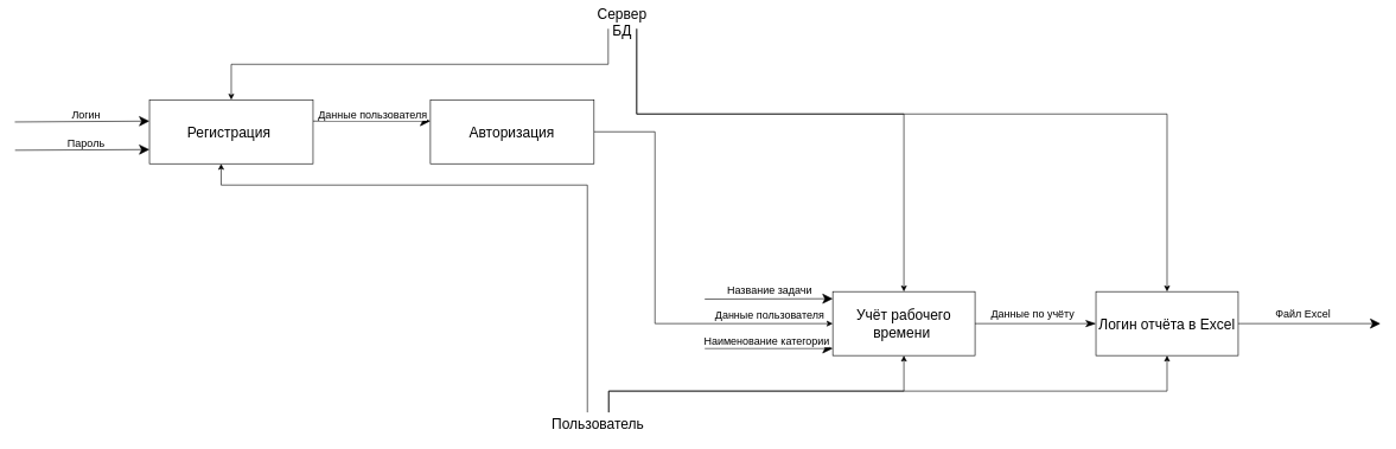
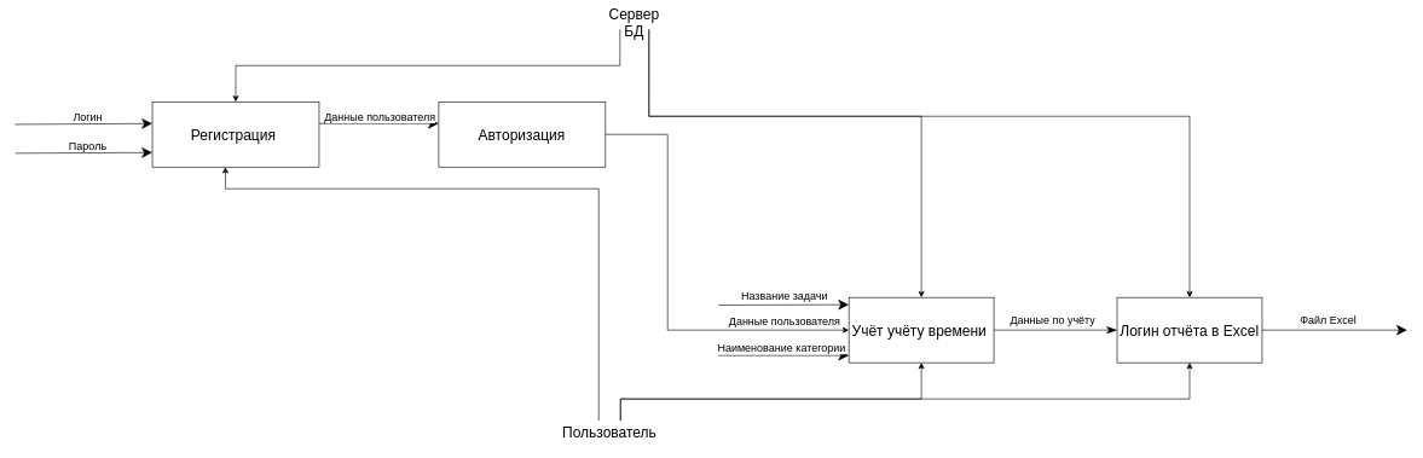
  <mxCell id="0" />
  <mxCell id="1" parent="0" />
  <mxCell id="2" value="" style="endArrow=classic;endFill=1;endSize=12;html=1;rounded=0;entryX=-0.003;entryY=0.388;entryDx=0;entryDy=0;entryPerimeter=0;" edge="1" parent="1"><mxGeometry width="160" relative="1" as="geometry"><mxPoint x="20" y="171.2" as="sourcePoint" /><mxPoint x="209.31" y="170" as="targetPoint" /></mxGeometry></mxCell>
  <mxCell id="3" value="&lt;font style=&quot;font-size: 15px;&quot;&gt;Логин&lt;/font&gt;" style="edgeLabel;html=1;align=center;verticalAlign=middle;resizable=0;points=[];" vertex="1" connectable="0" parent="2"><mxGeometry x="0.063" y="5" relative="1" as="geometry"><mxPoint x="-1" y="-6" as="offset" /></mxGeometry></mxCell>
  <mxCell id="4" value="" style="endArrow=classic;endFill=1;endSize=12;html=1;rounded=0;entryX=-0.003;entryY=0.388;entryDx=0;entryDy=0;entryPerimeter=0;" edge="1" parent="1"><mxGeometry width="160" relative="1" as="geometry"><mxPoint x="20.31" y="211" as="sourcePoint" /><mxPoint x="209.31" y="210" as="targetPoint" /></mxGeometry></mxCell>
  <mxCell id="5" value="&lt;font style=&quot;font-size: 15px;&quot;&gt;Пароль&lt;/font&gt;" style="edgeLabel;html=1;align=center;verticalAlign=middle;resizable=0;points=[];" vertex="1" connectable="0" parent="4"><mxGeometry x="-0.03" y="4" relative="1" as="geometry"><mxPoint x="7" y="-7" as="offset" /></mxGeometry></mxCell>
  <mxCell id="6" style="edgeStyle=orthogonalEdgeStyle;rounded=0;orthogonalLoop=1;jettySize=auto;html=1;exitX=1;exitY=0.5;exitDx=0;exitDy=0;entryX=0;entryY=0.5;entryDx=0;entryDy=0;" edge="1" parent="1" source="8" target="11"><mxGeometry relative="1" as="geometry"><Array as="points"><mxPoint x="920" y="185" /><mxPoint x="920" y="455" /></Array></mxGeometry></mxCell>
  <mxCell id="7" value="&lt;font style=&quot;font-size: 15px;&quot;&gt;Данные пользователя&lt;/font&gt;" style="edgeLabel;html=1;align=center;verticalAlign=middle;resizable=0;points=[];" vertex="1" connectable="0" parent="6"><mxGeometry x="0.708" relative="1" as="geometry"><mxPoint x="-1" y="-13" as="offset" /></mxGeometry></mxCell>
  <mxCell id="8" value="&lt;font style=&quot;font-size: 20px;&quot;&gt;Авторизация&lt;/font&gt;" style="html=1;whiteSpace=wrap;" vertex="1" parent="1"><mxGeometry x="604.31" y="140" width="230" height="90" as="geometry" /></mxCell>
  <mxCell id="9" value="" style="endArrow=classic;endFill=1;endSize=12;html=1;rounded=0;entryX=0;entryY=0.5;entryDx=0;entryDy=0;exitX=1;exitY=0.5;exitDx=0;exitDy=0;" edge="1" parent="1"><mxGeometry width="160" relative="1" as="geometry"><mxPoint x="439.31" y="170" as="sourcePoint" /><mxPoint x="604.31" y="170" as="targetPoint" /></mxGeometry></mxCell>
  <mxCell id="10" value="&lt;font style=&quot;font-size: 15px;&quot;&gt;Данные пользователя&lt;/font&gt;" style="edgeLabel;html=1;align=center;verticalAlign=middle;resizable=0;points=[];" vertex="1" connectable="0" parent="9"><mxGeometry x="-0.252" y="-1" relative="1" as="geometry"><mxPoint x="21" y="-12" as="offset" /></mxGeometry></mxCell>
- <mxCell id="11" value="&lt;font style=&quot;font-size: 20px;&quot;&gt;Учёт рабочего времени&amp;nbsp;&lt;/font&gt;" style="html=1;whiteSpace=wrap;" vertex="1" parent="1"><mxGeometry x="1170" y="410" width="200" height="90" as="geometry" /></mxCell>
+ <mxCell id="11" value="&lt;font style=&quot;font-size: 20px;&quot;&gt;Учёт учёту времени&amp;nbsp;&lt;/font&gt;" style="html=1;whiteSpace=wrap;" vertex="1" parent="1"><mxGeometry x="1170" y="410" width="200" height="90" as="geometry" /></mxCell>
  <mxCell id="12" value="" style="endArrow=classic;endFill=1;endSize=12;html=1;rounded=0;entryX=0;entryY=0.25;entryDx=0;entryDy=0;" edge="1" parent="1"><mxGeometry width="160" relative="1" as="geometry"><mxPoint x="990" y="420.5" as="sourcePoint" /><mxPoint x="1170" y="420" as="targetPoint" /></mxGeometry></mxCell>
  <mxCell id="13" value="&lt;font style=&quot;font-size: 15px;&quot;&gt;Название задачи&lt;/font&gt;" style="edgeLabel;html=1;align=center;verticalAlign=middle;resizable=0;points=[];" vertex="1" connectable="0" parent="12"><mxGeometry x="-0.413" y="-3" relative="1" as="geometry"><mxPoint x="37" y="-16" as="offset" /></mxGeometry></mxCell>
  <mxCell id="14" value="" style="endArrow=classic;endFill=1;endSize=12;html=1;rounded=0;entryX=0;entryY=0.5;entryDx=0;entryDy=0;" edge="1" parent="1"><mxGeometry width="160" relative="1" as="geometry"><mxPoint x="990" y="490" as="sourcePoint" /><mxPoint x="1170" y="490" as="targetPoint" /></mxGeometry></mxCell>
  <mxCell id="15" value="&lt;font style=&quot;font-size: 15px;&quot;&gt;Наименование категории&lt;/font&gt;" style="edgeLabel;html=1;align=center;verticalAlign=middle;resizable=0;points=[];" vertex="1" connectable="0" parent="14"><mxGeometry x="-0.139" y="-1" relative="1" as="geometry"><mxPoint x="9" y="-13" as="offset" /></mxGeometry></mxCell>
  <mxCell id="16" value="" style="endArrow=classicThin;endFill=1;endSize=12;html=1;rounded=0;exitX=1;exitY=0.5;exitDx=0;exitDy=0;entryX=0;entryY=0.5;entryDx=0;entryDy=0;" edge="1" parent="1" source="11" target="18"><mxGeometry width="160" relative="1" as="geometry"><mxPoint x="1375" y="454.68" as="sourcePoint" /><mxPoint x="1535" y="454.68" as="targetPoint" /></mxGeometry></mxCell>
  <mxCell id="17" value="&lt;font style=&quot;font-size: 15px;&quot;&gt;Данные по учёту&lt;/font&gt;" style="edgeLabel;html=1;align=center;verticalAlign=middle;resizable=0;points=[];" vertex="1" connectable="0" parent="16"><mxGeometry x="-0.34" relative="1" as="geometry"><mxPoint x="24" y="-15" as="offset" /></mxGeometry></mxCell>
  <mxCell id="18" value="&lt;font style=&quot;font-size: 20px;&quot;&gt;Логин отчёта в Excel&lt;/font&gt;" style="html=1;whiteSpace=wrap;" vertex="1" parent="1"><mxGeometry x="1540" y="410" width="200" height="90" as="geometry" /></mxCell>
  <mxCell id="19" value="" style="endArrow=classic;endFill=1;endSize=12;html=1;rounded=0;exitX=1;exitY=0.5;exitDx=0;exitDy=0;" edge="1" parent="1" source="18"><mxGeometry width="160" relative="1" as="geometry"><mxPoint x="1800" y="450" as="sourcePoint" /><mxPoint x="1940" y="455" as="targetPoint" /></mxGeometry></mxCell>
  <mxCell id="20" value="&lt;font style=&quot;font-size: 15px;&quot;&gt;Файл Excel&lt;/font&gt;" style="edgeLabel;html=1;align=center;verticalAlign=middle;resizable=0;points=[];" vertex="1" connectable="0" parent="19"><mxGeometry x="-0.092" relative="1" as="geometry"><mxPoint x="-1" y="-15" as="offset" /></mxGeometry></mxCell>
  <mxCell id="21" value="&lt;font style=&quot;font-size: 20px;&quot;&gt;Регистрация&amp;nbsp;&lt;/font&gt;" style="html=1;whiteSpace=wrap;" vertex="1" parent="1"><mxGeometry x="209.31" y="140" width="230" height="90" as="geometry" /></mxCell>
  <mxCell id="22" style="edgeStyle=orthogonalEdgeStyle;rounded=0;orthogonalLoop=1;jettySize=auto;html=1;entryX=0.5;entryY=0;entryDx=0;entryDy=0;exitX=0.25;exitY=1;exitDx=0;exitDy=0;" edge="1" parent="1" source="25" target="21"><mxGeometry relative="1" as="geometry"><mxPoint x="770" y="70" as="sourcePoint" /></mxGeometry></mxCell>
  <mxCell id="23" style="edgeStyle=orthogonalEdgeStyle;rounded=0;orthogonalLoop=1;jettySize=auto;html=1;exitX=0.75;exitY=1;exitDx=0;exitDy=0;entryX=0.5;entryY=0;entryDx=0;entryDy=0;" edge="1" parent="1" source="25" target="11"><mxGeometry relative="1" as="geometry"><Array as="points"><mxPoint x="894" y="160" /><mxPoint x="1270" y="160" /></Array></mxGeometry></mxCell>
  <mxCell id="24" style="edgeStyle=orthogonalEdgeStyle;rounded=0;orthogonalLoop=1;jettySize=auto;html=1;exitX=0.75;exitY=1;exitDx=0;exitDy=0;entryX=0.5;entryY=0;entryDx=0;entryDy=0;" edge="1" parent="1" source="25" target="18"><mxGeometry relative="1" as="geometry"><Array as="points"><mxPoint x="894" y="160" /><mxPoint x="1640" y="160" /></Array></mxGeometry></mxCell>
  <mxCell id="25" value="&lt;font style=&quot;font-size: 20px;&quot;&gt;Сервер БД&lt;/font&gt;" style="text;html=1;strokeColor=none;fillColor=none;align=center;verticalAlign=middle;whiteSpace=wrap;rounded=0;" vertex="1" parent="1"><mxGeometry x="834.31" y="20" width="80" height="20" as="geometry" /></mxCell>
  <mxCell id="26" style="edgeStyle=orthogonalEdgeStyle;rounded=0;orthogonalLoop=1;jettySize=auto;html=1;exitX=0.75;exitY=0;exitDx=0;exitDy=0;entryX=0.5;entryY=1;entryDx=0;entryDy=0;" edge="1" parent="1" source="28" target="11"><mxGeometry relative="1" as="geometry"><Array as="points"><mxPoint x="855" y="550" /><mxPoint x="1270" y="550" /></Array></mxGeometry></mxCell>
  <mxCell id="27" style="edgeStyle=orthogonalEdgeStyle;rounded=0;orthogonalLoop=1;jettySize=auto;html=1;exitX=0.75;exitY=0;exitDx=0;exitDy=0;entryX=0.5;entryY=1;entryDx=0;entryDy=0;" edge="1" parent="1" source="28" target="18"><mxGeometry relative="1" as="geometry"><Array as="points"><mxPoint x="855" y="550" /><mxPoint x="1640" y="550" /></Array></mxGeometry></mxCell>
  <mxCell id="28" value="&lt;font style=&quot;font-size: 20px;&quot;&gt;Пользователь&lt;/font&gt;" style="text;html=1;strokeColor=none;fillColor=none;align=center;verticalAlign=middle;whiteSpace=wrap;rounded=0;" vertex="1" parent="1"><mxGeometry x="810" y="580" width="60" height="30" as="geometry" /></mxCell>
  <mxCell id="29" style="edgeStyle=orthogonalEdgeStyle;rounded=0;orthogonalLoop=1;jettySize=auto;html=1;exitX=0.25;exitY=0;exitDx=0;exitDy=0;entryX=0.438;entryY=1;entryDx=0;entryDy=0;entryPerimeter=0;" edge="1" parent="1" source="28" target="21"><mxGeometry relative="1" as="geometry"><Array as="points"><mxPoint x="825" y="260" /><mxPoint x="310" y="260" /></Array></mxGeometry></mxCell>
